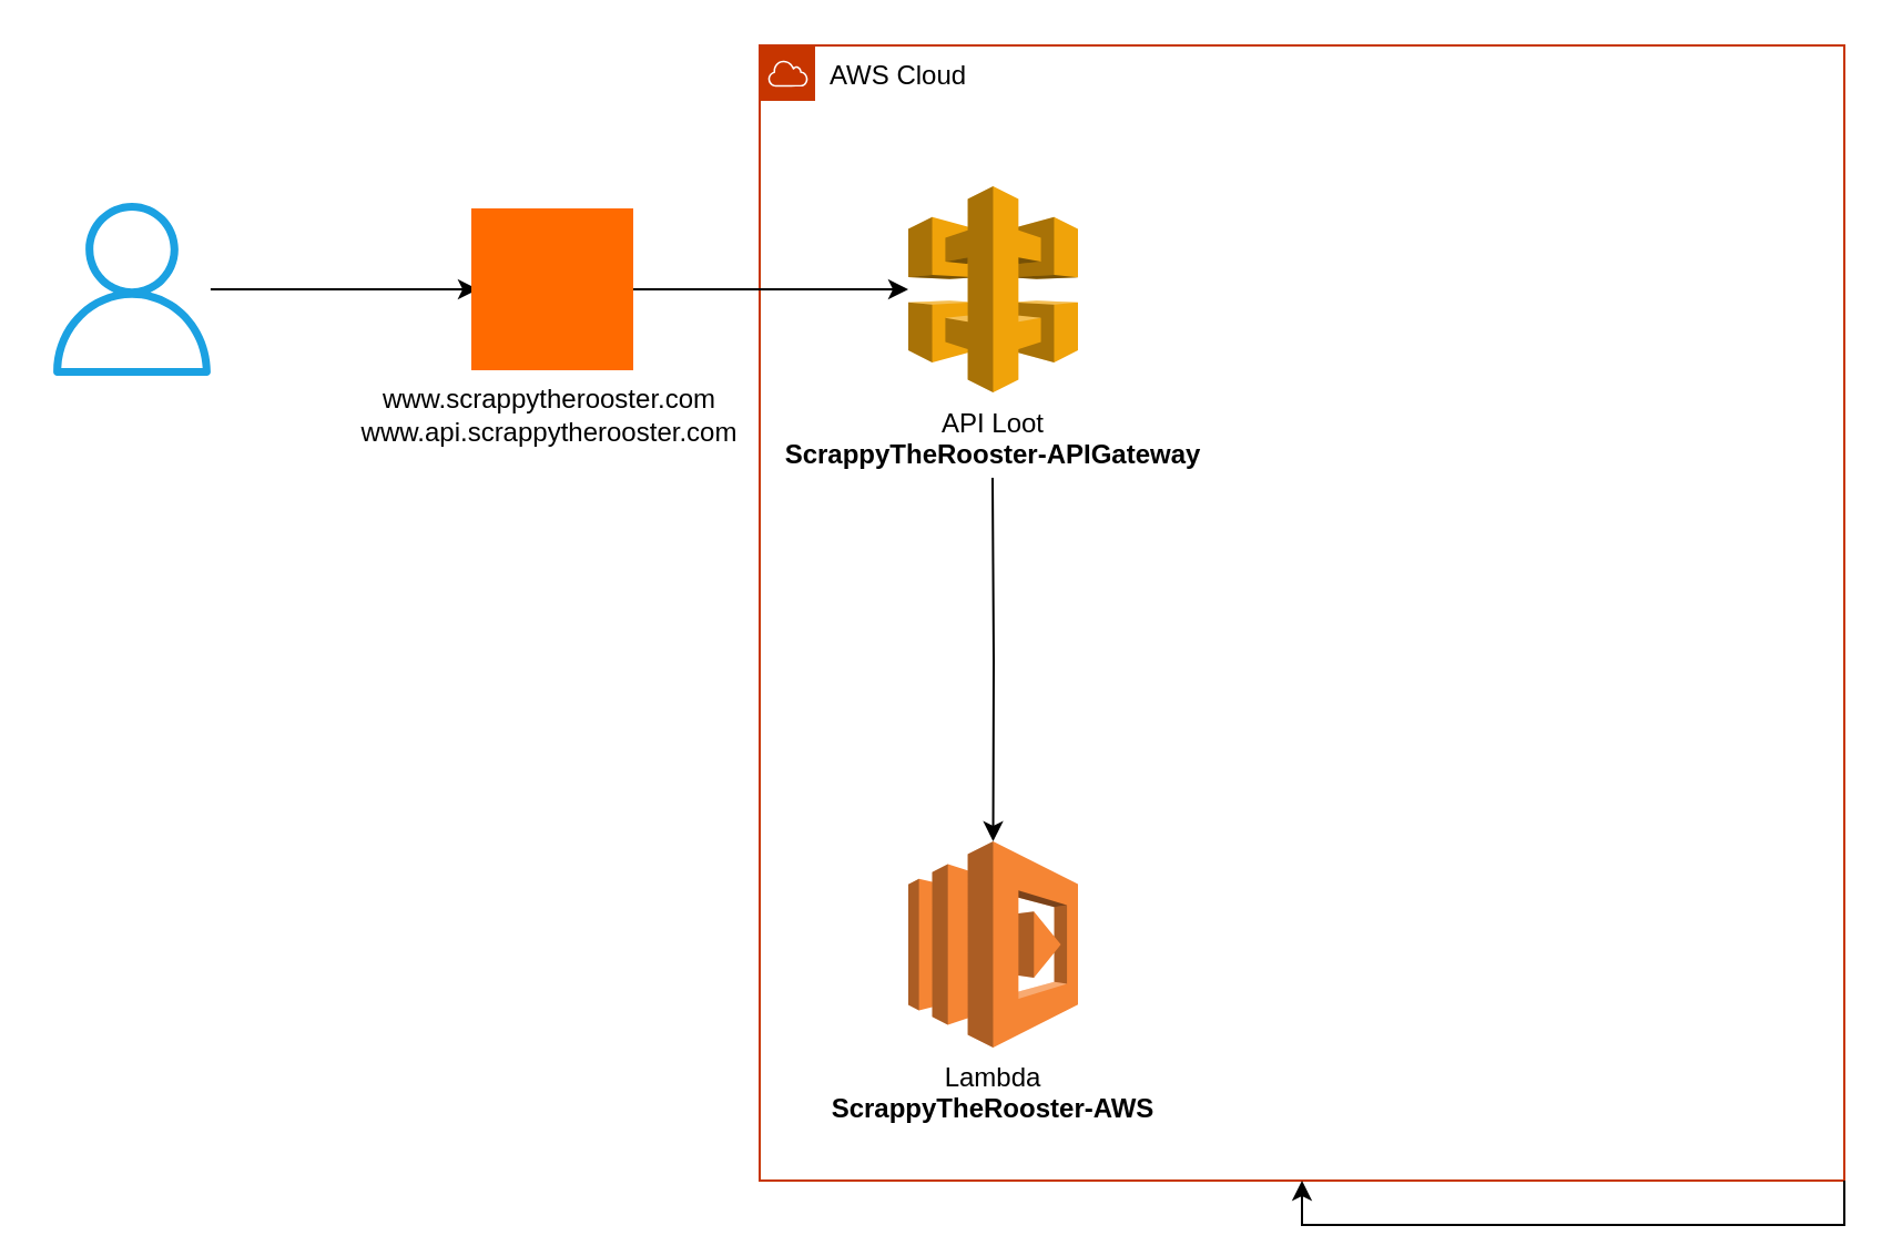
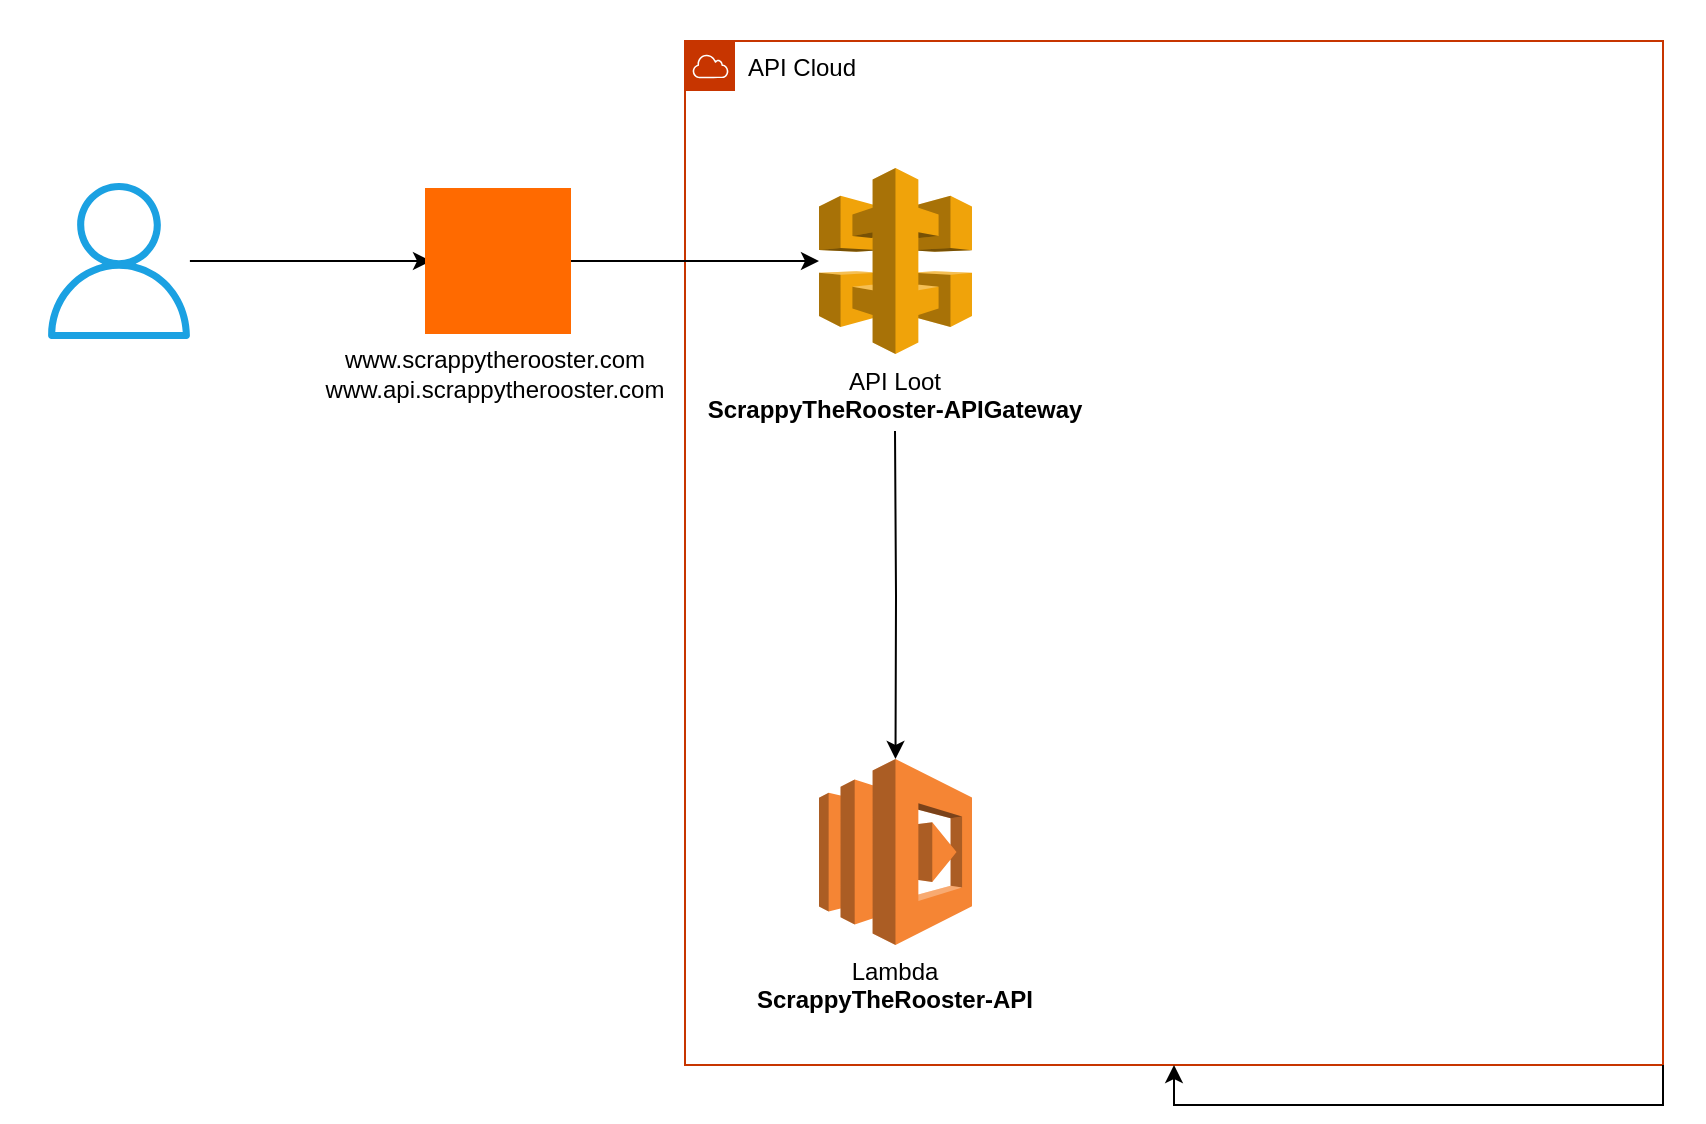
  <mxCell id="0" />
  <mxCell id="1" parent="0" />
  <mxCell id="2" style="edgeStyle=orthogonalEdgeStyle;rounded=0;orthogonalLoop=1;jettySize=auto;html=1;entryX=0.041;entryY=0.5;entryDx=0;entryDy=0;entryPerimeter=0;strokeColor=light-dark(#000000,#424242);" edge="1" parent="1" source="3" target="10"><mxGeometry relative="1" as="geometry"><mxPoint x="173" y="122" as="targetPoint" /></mxGeometry></mxCell>
  <mxCell id="3" value="" style="sketch=0;outlineConnect=0;fontColor=#ffffff;fillColor=#1ba1e2;strokeColor=#006EAF;dashed=0;verticalLabelPosition=bottom;verticalAlign=top;align=center;html=1;fontSize=12;fontStyle=0;aspect=fixed;pointerEvents=1;shape=mxgraph.aws4.user;" vertex="1" parent="1"><mxGeometry x="20" y="91" width="78" height="78" as="geometry" /></mxCell>
- <mxCell id="4" value="AWS Cloud" style="points=[[0,0],[0.25,0],[0.5,0],[0.75,0],[1,0],[1,0.25],[1,0.5],[1,0.75],[1,1],[0.75,1],[0.5,1],[0.25,1],[0,1],[0,0.75],[0,0.5],[0,0.25]];outlineConnect=0;html=1;whiteSpace=wrap;fontSize=12;fontStyle=0;container=1;pointerEvents=0;collapsible=0;recursiveResize=0;shape=mxgraph.aws4.group;grIcon=mxgraph.aws4.group_aws_cloud;strokeColor=#C73500;fillColor=none;verticalAlign=top;align=left;spacingLeft=30;fontColor=light-dark(#000000,#FFB570);dashed=0;" vertex="1" parent="1"><mxGeometry x="342" y="20" width="489" height="512" as="geometry" /></mxCell>
- <mxCell id="5" value="Lambda&lt;br&gt;&lt;b&gt;ScrappyTheRooster-AWS&lt;/b&gt;" style="outlineConnect=0;dashed=0;verticalLabelPosition=bottom;verticalAlign=top;align=center;html=1;shape=mxgraph.aws3.lambda;fillColor=#F58534;gradientColor=none;fontColor=light-dark(#000000,#424242);" vertex="1" parent="4"><mxGeometry x="67" y="359" width="76.5" height="93" as="geometry" /></mxCell>
+ <mxCell id="4" value="API Cloud" style="points=[[0,0],[0.25,0],[0.5,0],[0.75,0],[1,0],[1,0.25],[1,0.5],[1,0.75],[1,1],[0.75,1],[0.5,1],[0.25,1],[0,1],[0,0.75],[0,0.5],[0,0.25]];outlineConnect=0;html=1;whiteSpace=wrap;fontSize=12;fontStyle=0;container=1;pointerEvents=0;collapsible=0;recursiveResize=0;shape=mxgraph.aws4.group;grIcon=mxgraph.aws4.group_aws_cloud;strokeColor=#C73500;fillColor=none;verticalAlign=top;align=left;spacingLeft=30;fontColor=light-dark(#000000,#FFB570);dashed=0;" vertex="1" parent="1"><mxGeometry x="342" y="20" width="489" height="512" as="geometry" /></mxCell>
+ <mxCell id="5" value="Lambda&lt;br&gt;&lt;b&gt;ScrappyTheRooster-API&lt;/b&gt;" style="outlineConnect=0;dashed=0;verticalLabelPosition=bottom;verticalAlign=top;align=center;html=1;shape=mxgraph.aws3.lambda;fillColor=#F58534;gradientColor=none;fontColor=light-dark(#000000,#424242);" vertex="1" parent="4"><mxGeometry x="67" y="359" width="76.5" height="93" as="geometry" /></mxCell>
  <mxCell id="6" value="&lt;div&gt;&lt;font style=&quot;color: light-dark(rgb(0, 0, 0), rgb(66, 66, 66)); background-color: light-dark(rgb(255, 255, 255), rgb(255, 255, 255));&quot;&gt;API Loot&lt;/font&gt;&lt;/div&gt;&lt;font style=&quot;color: light-dark(rgb(0, 0, 0), rgb(66, 66, 66));&quot;&gt;&lt;b style=&quot;background-color: light-dark(rgb(255, 255, 255), rgb(255, 255, 255));&quot;&gt;ScrappyTheRooster-APIGateway&lt;/b&gt;&lt;/font&gt;" style="outlineConnect=0;dashed=0;verticalLabelPosition=bottom;verticalAlign=top;align=center;html=1;shape=mxgraph.aws3.api_gateway;fillColor=light-dark(#F0A30A,#BA9E4A);fontColor=#000000;strokeColor=#BD7000;labelBackgroundColor=light-dark(#FFFFFF,#FFFFFF);" vertex="1" parent="4"><mxGeometry x="67" y="63.5" width="76.5" height="93" as="geometry" /></mxCell>
  <mxCell id="7" style="edgeStyle=orthogonalEdgeStyle;rounded=0;orthogonalLoop=1;jettySize=auto;html=1;entryX=0.5;entryY=0;entryDx=0;entryDy=0;entryPerimeter=0;strokeColor=light-dark(#000000,#424242);" edge="1" parent="4" target="5"><mxGeometry relative="1" as="geometry"><mxPoint x="105" y="195" as="sourcePoint" /></mxGeometry></mxCell>
  <mxCell id="8" style="edgeStyle=orthogonalEdgeStyle;rounded=0;orthogonalLoop=1;jettySize=auto;html=1;exitX=1;exitY=1;exitDx=0;exitDy=0;" edge="1" parent="1" source="4" target="4"><mxGeometry relative="1" as="geometry" /></mxCell>
  <mxCell id="9" style="edgeStyle=orthogonalEdgeStyle;rounded=0;orthogonalLoop=1;jettySize=auto;html=1;strokeColor=light-dark(#000000,#424242);" edge="1" parent="1" source="10" target="6"><mxGeometry relative="1" as="geometry" /></mxCell>
  <mxCell id="10" value="" style="points=[];aspect=fixed;html=1;align=center;shadow=0;dashed=0;fillColor=#FF6A00;strokeColor=none;shape=mxgraph.alibaba_cloud.domain;" vertex="1" parent="1"><mxGeometry x="212" y="93.5" width="73" height="73" as="geometry" /></mxCell>
  <mxCell id="11" value="&lt;font style=&quot;color: light-dark(rgb(0, 0, 0), rgb(66, 66, 66));&quot;&gt;www.scrappytherooster.com&lt;/font&gt;&lt;div&gt;&lt;font style=&quot;color: light-dark(rgb(0, 0, 0), rgb(66, 66, 66));&quot;&gt;www.api.scrappytherooster.com&lt;/font&gt;&lt;/div&gt;" style="text;html=1;align=center;verticalAlign=middle;resizable=0;points=[];autosize=1;strokeColor=none;fillColor=none;" vertex="1" parent="1"><mxGeometry x="153" y="166.5" width="187" height="41" as="geometry" /></mxCell>
